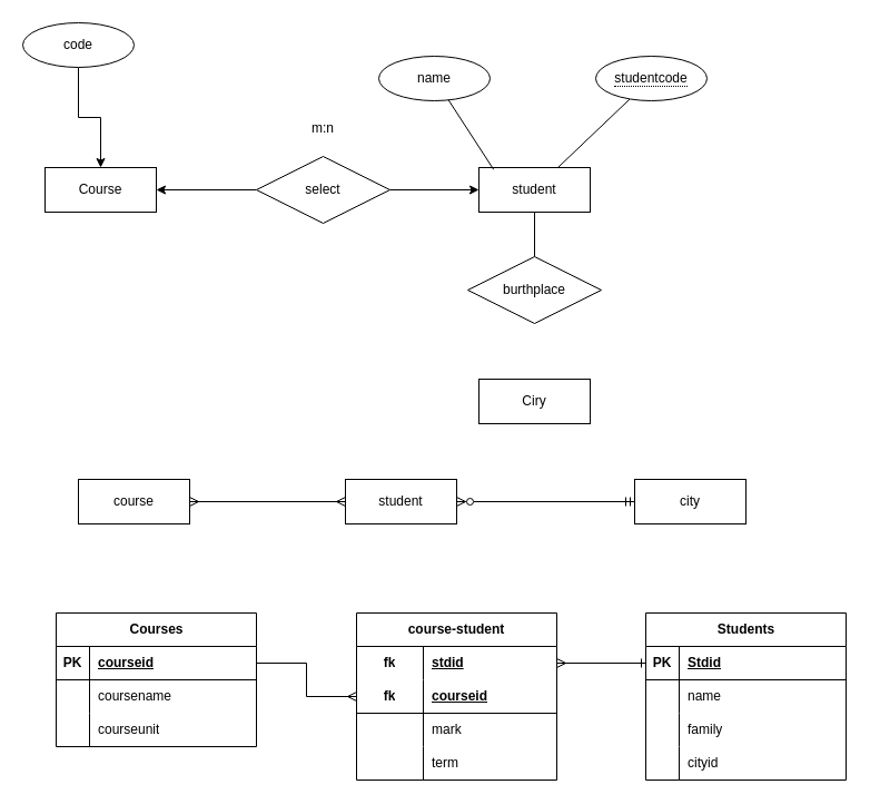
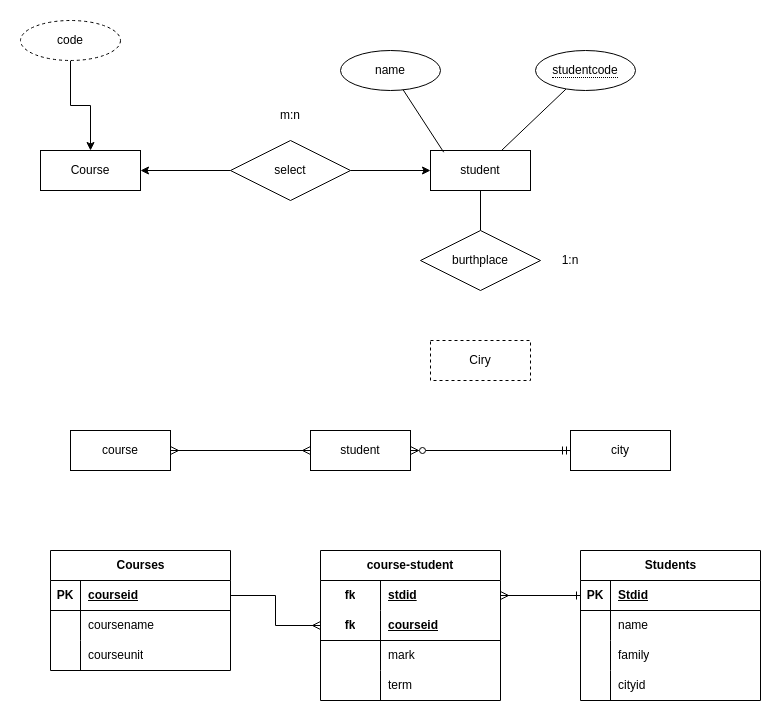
  <mxCell id="0" />
  <mxCell id="1" parent="0" />
  <mxCell id="2" value="Course" style="whiteSpace=wrap;html=1;align=center;" parent="1" vertex="1"><mxGeometry x="40" y="150" width="100" height="40" as="geometry" /></mxCell>
  <mxCell id="3" value="" style="rounded=0;orthogonalLoop=1;jettySize=auto;html=1;endArrow=none;endFill=0;" parent="1" source="4" target="9" edge="1"><mxGeometry relative="1" as="geometry" /></mxCell>
  <mxCell id="4" value="student" style="whiteSpace=wrap;html=1;align=center;" parent="1" vertex="1"><mxGeometry x="430" y="150" width="100" height="40" as="geometry" /></mxCell>
  <mxCell id="5" value="" style="edgeStyle=orthogonalEdgeStyle;rounded=0;orthogonalLoop=1;jettySize=auto;html=1;" parent="1" source="7" target="4" edge="1"><mxGeometry relative="1" as="geometry" /></mxCell>
  <mxCell id="6" value="" style="edgeStyle=orthogonalEdgeStyle;rounded=0;orthogonalLoop=1;jettySize=auto;html=1;" parent="1" source="7" target="2" edge="1"><mxGeometry relative="1" as="geometry" /></mxCell>
  <mxCell id="7" value="select" style="shape=rhombus;perimeter=rhombusPerimeter;whiteSpace=wrap;html=1;align=center;" parent="1" vertex="1"><mxGeometry x="230" y="140" width="120" height="60" as="geometry" /></mxCell>
- <mxCell id="8" value="Ciry" style="whiteSpace=wrap;html=1;align=center;" parent="1" vertex="1"><mxGeometry x="430" y="340" width="100" height="40" as="geometry" /></mxCell>
+ <mxCell id="8" value="Ciry" style="whiteSpace=wrap;html=1;align=center;dashed=1;" parent="1" vertex="1"><mxGeometry x="430" y="340" width="100" height="40" as="geometry" /></mxCell>
  <mxCell id="9" value="burthplace" style="shape=rhombus;perimeter=rhombusPerimeter;whiteSpace=wrap;html=1;align=center;" parent="1" vertex="1"><mxGeometry x="420" y="230" width="120" height="60" as="geometry" /></mxCell>
  <mxCell id="10" value="m:n" style="text;html=1;align=center;verticalAlign=middle;whiteSpace=wrap;rounded=0;" parent="1" vertex="1"><mxGeometry x="260" y="100" width="60" height="30" as="geometry" /></mxCell>
+ <mxCell id="11" value="1:n" style="text;html=1;align=center;verticalAlign=middle;whiteSpace=wrap;rounded=0;" parent="1" vertex="1"><mxGeometry x="540" y="245" width="60" height="30" as="geometry" /></mxCell>
  <mxCell id="12" style="edgeStyle=orthogonalEdgeStyle;rounded=0;orthogonalLoop=1;jettySize=auto;html=1;entryX=0;entryY=0.5;entryDx=0;entryDy=0;endArrow=ERmandOne;endFill=0;startArrow=ERzeroToMany;startFill=0;" parent="1" source="13" target="14" edge="1"><mxGeometry relative="1" as="geometry" /></mxCell>
  <mxCell id="13" value="student" style="whiteSpace=wrap;html=1;align=center;" parent="1" vertex="1"><mxGeometry x="310" y="430" width="100" height="40" as="geometry" /></mxCell>
  <mxCell id="14" value="city" style="whiteSpace=wrap;html=1;align=center;" parent="1" vertex="1"><mxGeometry x="570" y="430" width="100" height="40" as="geometry" /></mxCell>
  <mxCell id="15" value="" style="rounded=0;orthogonalLoop=1;jettySize=auto;html=1;endArrow=none;endFill=0;" parent="1" source="16" target="4" edge="1"><mxGeometry relative="1" as="geometry" /></mxCell>
  <mxCell id="16" value="&lt;span style=&quot;border-bottom: 1px dotted&quot;&gt;studentcode&lt;/span&gt;" style="ellipse;whiteSpace=wrap;html=1;align=center;" parent="1" vertex="1"><mxGeometry x="535" y="50" width="100" height="40" as="geometry" /></mxCell>
  <mxCell id="17" value="name" style="ellipse;whiteSpace=wrap;html=1;align=center;" parent="1" vertex="1"><mxGeometry x="340" y="50" width="100" height="40" as="geometry" /></mxCell>
  <mxCell id="18" style="rounded=0;orthogonalLoop=1;jettySize=auto;html=1;entryX=0.132;entryY=0.043;entryDx=0;entryDy=0;entryPerimeter=0;endArrow=none;endFill=0;" parent="1" source="17" target="4" edge="1"><mxGeometry relative="1" as="geometry" /></mxCell>
  <mxCell id="19" value="" style="edgeStyle=orthogonalEdgeStyle;rounded=0;orthogonalLoop=1;jettySize=auto;html=1;" parent="1" source="20" target="2" edge="1"><mxGeometry relative="1" as="geometry" /></mxCell>
- <mxCell id="20" value="code" style="ellipse;whiteSpace=wrap;html=1;align=center;" parent="1" vertex="1"><mxGeometry x="20" y="20" width="100" height="40" as="geometry" /></mxCell>
+ <mxCell id="20" value="code" style="ellipse;whiteSpace=wrap;html=1;align=center;dashed=1;" parent="1" vertex="1"><mxGeometry x="20" y="20" width="100" height="40" as="geometry" /></mxCell>
  <mxCell id="21" style="edgeStyle=orthogonalEdgeStyle;rounded=0;orthogonalLoop=1;jettySize=auto;html=1;endArrow=ERmany;endFill=0;startArrow=ERmany;startFill=0;" edge="1" parent="1" source="22" target="13"><mxGeometry relative="1" as="geometry" /></mxCell>
  <mxCell id="22" value="course" style="whiteSpace=wrap;html=1;align=center;" vertex="1" parent="1"><mxGeometry x="70" y="430" width="100" height="40" as="geometry" /></mxCell>
  <mxCell id="23" value="Courses" style="shape=table;startSize=30;container=1;collapsible=1;childLayout=tableLayout;fixedRows=1;rowLines=0;fontStyle=1;align=center;resizeLast=1;html=1;" vertex="1" parent="1"><mxGeometry x="50" y="550" width="180" height="120" as="geometry" /></mxCell>
  <mxCell id="24" value="" style="shape=tableRow;horizontal=0;startSize=0;swimlaneHead=0;swimlaneBody=0;fillColor=none;collapsible=0;dropTarget=0;points=[[0,0.5],[1,0.5]];portConstraint=eastwest;top=0;left=0;right=0;bottom=1;" vertex="1" parent="23"><mxGeometry y="30" width="180" height="30" as="geometry" /></mxCell>
  <mxCell id="25" value="PK" style="shape=partialRectangle;connectable=0;fillColor=none;top=0;left=0;bottom=0;right=0;fontStyle=1;overflow=hidden;whiteSpace=wrap;html=1;" vertex="1" parent="24"><mxGeometry width="30" height="30" as="geometry"><mxRectangle width="30" height="30" as="alternateBounds" /></mxGeometry></mxCell>
  <mxCell id="26" value="courseid" style="shape=partialRectangle;connectable=0;fillColor=none;top=0;left=0;bottom=0;right=0;align=left;spacingLeft=6;fontStyle=5;overflow=hidden;whiteSpace=wrap;html=1;" vertex="1" parent="24"><mxGeometry x="30" width="150" height="30" as="geometry"><mxRectangle width="150" height="30" as="alternateBounds" /></mxGeometry></mxCell>
  <mxCell id="27" value="" style="shape=tableRow;horizontal=0;startSize=0;swimlaneHead=0;swimlaneBody=0;fillColor=none;collapsible=0;dropTarget=0;points=[[0,0.5],[1,0.5]];portConstraint=eastwest;top=0;left=0;right=0;bottom=0;" vertex="1" parent="23"><mxGeometry y="60" width="180" height="30" as="geometry" /></mxCell>
  <mxCell id="28" value="" style="shape=partialRectangle;connectable=0;fillColor=none;top=0;left=0;bottom=0;right=0;editable=1;overflow=hidden;whiteSpace=wrap;html=1;" vertex="1" parent="27"><mxGeometry width="30" height="30" as="geometry"><mxRectangle width="30" height="30" as="alternateBounds" /></mxGeometry></mxCell>
  <mxCell id="29" value="coursename" style="shape=partialRectangle;connectable=0;fillColor=none;top=0;left=0;bottom=0;right=0;align=left;spacingLeft=6;overflow=hidden;whiteSpace=wrap;html=1;" vertex="1" parent="27"><mxGeometry x="30" width="150" height="30" as="geometry"><mxRectangle width="150" height="30" as="alternateBounds" /></mxGeometry></mxCell>
  <mxCell id="30" value="" style="shape=tableRow;horizontal=0;startSize=0;swimlaneHead=0;swimlaneBody=0;fillColor=none;collapsible=0;dropTarget=0;points=[[0,0.5],[1,0.5]];portConstraint=eastwest;top=0;left=0;right=0;bottom=0;" vertex="1" parent="23"><mxGeometry y="90" width="180" height="30" as="geometry" /></mxCell>
  <mxCell id="31" value="" style="shape=partialRectangle;connectable=0;fillColor=none;top=0;left=0;bottom=0;right=0;editable=1;overflow=hidden;whiteSpace=wrap;html=1;" vertex="1" parent="30"><mxGeometry width="30" height="30" as="geometry"><mxRectangle width="30" height="30" as="alternateBounds" /></mxGeometry></mxCell>
  <mxCell id="32" value="courseunit" style="shape=partialRectangle;connectable=0;fillColor=none;top=0;left=0;bottom=0;right=0;align=left;spacingLeft=6;overflow=hidden;whiteSpace=wrap;html=1;" vertex="1" parent="30"><mxGeometry x="30" width="150" height="30" as="geometry"><mxRectangle width="150" height="30" as="alternateBounds" /></mxGeometry></mxCell>
  <mxCell id="33" value="course-student" style="shape=table;startSize=30;container=1;collapsible=1;childLayout=tableLayout;fixedRows=1;rowLines=0;fontStyle=1;align=center;resizeLast=1;html=1;whiteSpace=wrap;" vertex="1" parent="1"><mxGeometry x="320" y="550" width="180" height="150" as="geometry" /></mxCell>
  <mxCell id="34" value="" style="shape=tableRow;horizontal=0;startSize=0;swimlaneHead=0;swimlaneBody=0;fillColor=none;collapsible=0;dropTarget=0;points=[[0,0.5],[1,0.5]];portConstraint=eastwest;top=0;left=0;right=0;bottom=0;html=1;" vertex="1" parent="33"><mxGeometry y="30" width="180" height="30" as="geometry" /></mxCell>
  <mxCell id="35" value="fk" style="shape=partialRectangle;connectable=0;fillColor=none;top=0;left=0;bottom=0;right=0;fontStyle=1;overflow=hidden;html=1;whiteSpace=wrap;" vertex="1" parent="34"><mxGeometry width="60" height="30" as="geometry"><mxRectangle width="60" height="30" as="alternateBounds" /></mxGeometry></mxCell>
  <mxCell id="36" value="stdid" style="shape=partialRectangle;connectable=0;fillColor=none;top=0;left=0;bottom=0;right=0;align=left;spacingLeft=6;fontStyle=5;overflow=hidden;html=1;whiteSpace=wrap;" vertex="1" parent="34"><mxGeometry x="60" width="120" height="30" as="geometry"><mxRectangle width="120" height="30" as="alternateBounds" /></mxGeometry></mxCell>
  <mxCell id="37" value="" style="shape=tableRow;horizontal=0;startSize=0;swimlaneHead=0;swimlaneBody=0;fillColor=none;collapsible=0;dropTarget=0;points=[[0,0.5],[1,0.5]];portConstraint=eastwest;top=0;left=0;right=0;bottom=1;html=1;" vertex="1" parent="33"><mxGeometry y="60" width="180" height="30" as="geometry" /></mxCell>
  <mxCell id="38" value="fk" style="shape=partialRectangle;connectable=0;fillColor=none;top=0;left=0;bottom=0;right=0;fontStyle=1;overflow=hidden;html=1;whiteSpace=wrap;" vertex="1" parent="37"><mxGeometry width="60" height="30" as="geometry"><mxRectangle width="60" height="30" as="alternateBounds" /></mxGeometry></mxCell>
  <mxCell id="39" value="courseid" style="shape=partialRectangle;connectable=0;fillColor=none;top=0;left=0;bottom=0;right=0;align=left;spacingLeft=6;fontStyle=5;overflow=hidden;html=1;whiteSpace=wrap;" vertex="1" parent="37"><mxGeometry x="60" width="120" height="30" as="geometry"><mxRectangle width="120" height="30" as="alternateBounds" /></mxGeometry></mxCell>
  <mxCell id="40" value="" style="shape=tableRow;horizontal=0;startSize=0;swimlaneHead=0;swimlaneBody=0;fillColor=none;collapsible=0;dropTarget=0;points=[[0,0.5],[1,0.5]];portConstraint=eastwest;top=0;left=0;right=0;bottom=0;html=1;" vertex="1" parent="33"><mxGeometry y="90" width="180" height="30" as="geometry" /></mxCell>
  <mxCell id="41" value="" style="shape=partialRectangle;connectable=0;fillColor=none;top=0;left=0;bottom=0;right=0;editable=1;overflow=hidden;html=1;whiteSpace=wrap;" vertex="1" parent="40"><mxGeometry width="60" height="30" as="geometry"><mxRectangle width="60" height="30" as="alternateBounds" /></mxGeometry></mxCell>
  <mxCell id="42" value="mark" style="shape=partialRectangle;connectable=0;fillColor=none;top=0;left=0;bottom=0;right=0;align=left;spacingLeft=6;overflow=hidden;html=1;whiteSpace=wrap;" vertex="1" parent="40"><mxGeometry x="60" width="120" height="30" as="geometry"><mxRectangle width="120" height="30" as="alternateBounds" /></mxGeometry></mxCell>
  <mxCell id="43" value="" style="shape=tableRow;horizontal=0;startSize=0;swimlaneHead=0;swimlaneBody=0;fillColor=none;collapsible=0;dropTarget=0;points=[[0,0.5],[1,0.5]];portConstraint=eastwest;top=0;left=0;right=0;bottom=0;html=1;" vertex="1" parent="33"><mxGeometry y="120" width="180" height="30" as="geometry" /></mxCell>
  <mxCell id="44" value="" style="shape=partialRectangle;connectable=0;fillColor=none;top=0;left=0;bottom=0;right=0;editable=1;overflow=hidden;html=1;whiteSpace=wrap;" vertex="1" parent="43"><mxGeometry width="60" height="30" as="geometry"><mxRectangle width="60" height="30" as="alternateBounds" /></mxGeometry></mxCell>
  <mxCell id="45" value="term" style="shape=partialRectangle;connectable=0;fillColor=none;top=0;left=0;bottom=0;right=0;align=left;spacingLeft=6;overflow=hidden;html=1;whiteSpace=wrap;" vertex="1" parent="43"><mxGeometry x="60" width="120" height="30" as="geometry"><mxRectangle width="120" height="30" as="alternateBounds" /></mxGeometry></mxCell>
  <mxCell id="46" value="Students" style="shape=table;startSize=30;container=1;collapsible=1;childLayout=tableLayout;fixedRows=1;rowLines=0;fontStyle=1;align=center;resizeLast=1;html=1;" vertex="1" parent="1"><mxGeometry x="580" y="550" width="180" height="150" as="geometry" /></mxCell>
  <mxCell id="47" value="" style="shape=tableRow;horizontal=0;startSize=0;swimlaneHead=0;swimlaneBody=0;fillColor=none;collapsible=0;dropTarget=0;points=[[0,0.5],[1,0.5]];portConstraint=eastwest;top=0;left=0;right=0;bottom=1;" vertex="1" parent="46"><mxGeometry y="30" width="180" height="30" as="geometry" /></mxCell>
  <mxCell id="48" value="PK" style="shape=partialRectangle;connectable=0;fillColor=none;top=0;left=0;bottom=0;right=0;fontStyle=1;overflow=hidden;whiteSpace=wrap;html=1;" vertex="1" parent="47"><mxGeometry width="30" height="30" as="geometry"><mxRectangle width="30" height="30" as="alternateBounds" /></mxGeometry></mxCell>
  <mxCell id="49" value="Stdid" style="shape=partialRectangle;connectable=0;fillColor=none;top=0;left=0;bottom=0;right=0;align=left;spacingLeft=6;fontStyle=5;overflow=hidden;whiteSpace=wrap;html=1;" vertex="1" parent="47"><mxGeometry x="30" width="150" height="30" as="geometry"><mxRectangle width="150" height="30" as="alternateBounds" /></mxGeometry></mxCell>
  <mxCell id="50" value="" style="shape=tableRow;horizontal=0;startSize=0;swimlaneHead=0;swimlaneBody=0;fillColor=none;collapsible=0;dropTarget=0;points=[[0,0.5],[1,0.5]];portConstraint=eastwest;top=0;left=0;right=0;bottom=0;" vertex="1" parent="46"><mxGeometry y="60" width="180" height="30" as="geometry" /></mxCell>
  <mxCell id="51" value="" style="shape=partialRectangle;connectable=0;fillColor=none;top=0;left=0;bottom=0;right=0;editable=1;overflow=hidden;whiteSpace=wrap;html=1;" vertex="1" parent="50"><mxGeometry width="30" height="30" as="geometry"><mxRectangle width="30" height="30" as="alternateBounds" /></mxGeometry></mxCell>
  <mxCell id="52" value="name" style="shape=partialRectangle;connectable=0;fillColor=none;top=0;left=0;bottom=0;right=0;align=left;spacingLeft=6;overflow=hidden;whiteSpace=wrap;html=1;" vertex="1" parent="50"><mxGeometry x="30" width="150" height="30" as="geometry"><mxRectangle width="150" height="30" as="alternateBounds" /></mxGeometry></mxCell>
  <mxCell id="53" value="" style="shape=tableRow;horizontal=0;startSize=0;swimlaneHead=0;swimlaneBody=0;fillColor=none;collapsible=0;dropTarget=0;points=[[0,0.5],[1,0.5]];portConstraint=eastwest;top=0;left=0;right=0;bottom=0;" vertex="1" parent="46"><mxGeometry y="90" width="180" height="30" as="geometry" /></mxCell>
  <mxCell id="54" value="" style="shape=partialRectangle;connectable=0;fillColor=none;top=0;left=0;bottom=0;right=0;editable=1;overflow=hidden;whiteSpace=wrap;html=1;" vertex="1" parent="53"><mxGeometry width="30" height="30" as="geometry"><mxRectangle width="30" height="30" as="alternateBounds" /></mxGeometry></mxCell>
  <mxCell id="55" value="family" style="shape=partialRectangle;connectable=0;fillColor=none;top=0;left=0;bottom=0;right=0;align=left;spacingLeft=6;overflow=hidden;whiteSpace=wrap;html=1;" vertex="1" parent="53"><mxGeometry x="30" width="150" height="30" as="geometry"><mxRectangle width="150" height="30" as="alternateBounds" /></mxGeometry></mxCell>
  <mxCell id="56" value="" style="shape=tableRow;horizontal=0;startSize=0;swimlaneHead=0;swimlaneBody=0;fillColor=none;collapsible=0;dropTarget=0;points=[[0,0.5],[1,0.5]];portConstraint=eastwest;top=0;left=0;right=0;bottom=0;" vertex="1" parent="46"><mxGeometry y="120" width="180" height="30" as="geometry" /></mxCell>
  <mxCell id="57" value="" style="shape=partialRectangle;connectable=0;fillColor=none;top=0;left=0;bottom=0;right=0;editable=1;overflow=hidden;whiteSpace=wrap;html=1;" vertex="1" parent="56"><mxGeometry width="30" height="30" as="geometry"><mxRectangle width="30" height="30" as="alternateBounds" /></mxGeometry></mxCell>
  <mxCell id="58" value="cityid" style="shape=partialRectangle;connectable=0;fillColor=none;top=0;left=0;bottom=0;right=0;align=left;spacingLeft=6;overflow=hidden;whiteSpace=wrap;html=1;" vertex="1" parent="56"><mxGeometry x="30" width="150" height="30" as="geometry"><mxRectangle width="150" height="30" as="alternateBounds" /></mxGeometry></mxCell>
  <mxCell id="59" style="edgeStyle=orthogonalEdgeStyle;rounded=0;orthogonalLoop=1;jettySize=auto;html=1;endArrow=ERone;endFill=0;startArrow=ERmany;startFill=0;" edge="1" parent="1" source="34" target="47"><mxGeometry relative="1" as="geometry" /></mxCell>
  <mxCell id="60" style="edgeStyle=orthogonalEdgeStyle;rounded=0;orthogonalLoop=1;jettySize=auto;html=1;endArrow=baseDash;endFill=0;startArrow=ERmany;startFill=0;" edge="1" parent="1" source="37" target="24"><mxGeometry relative="1" as="geometry" /></mxCell>
